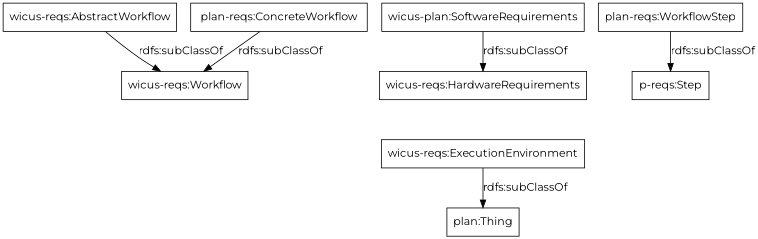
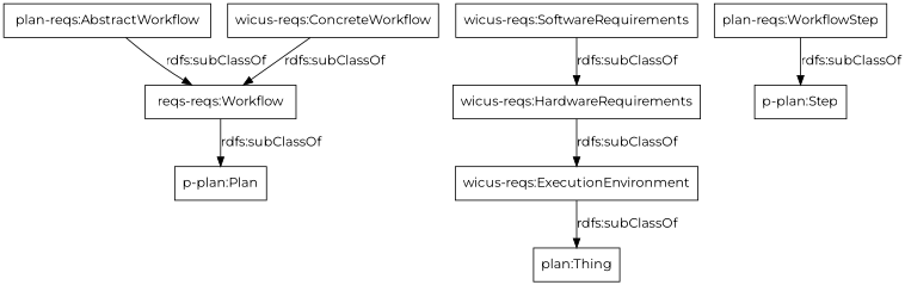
  digraph {
    fontname=Montserrat
    rankdir=TB
    node [color=black fontname=Montserrat shape=rectangle]
    edge [fontname=Montserrat]
-   "wicus-reqs:AbstractWorkflow"
-   "wicus-reqs:Workflow"
-   "wicus-reqs:SoftwareRequirements" [label="wicus-plan:SoftwareRequirements"]
+   "wicus-reqs:AbstractWorkflow" [label="plan-reqs:AbstractWorkflow"]
+   "wicus-reqs:Workflow" [label="reqs-reqs:Workflow"]
+   "p-plan:Plan"
+   "wicus-reqs:SoftwareRequirements"
    "wicus-reqs:HardwareRequirements"
    n6 [label="plan:Thing"]
    "wicus-reqs:ExecutionEnvironment"
    n8 [label="plan-reqs:WorkflowStep"]
-   "p-plan:Step" [label="p-reqs:Step"]
-   "wicus-reqs:ConcreteWorkflow" [label="plan-reqs:ConcreteWorkflow"]
+   "p-plan:Step"
+   "wicus-reqs:ConcreteWorkflow"
    "wicus-reqs:AbstractWorkflow" -> "wicus-reqs:Workflow" [label="rdfs:subClassOf"]
+   "wicus-reqs:Workflow" -> "p-plan:Plan" [label="rdfs:subClassOf"]
    "wicus-reqs:SoftwareRequirements" -> "wicus-reqs:HardwareRequirements" [label="rdfs:subClassOf"]
+   "wicus-reqs:HardwareRequirements" -> "wicus-reqs:ExecutionEnvironment" [label="rdfs:subClassOf"]
    "wicus-reqs:ExecutionEnvironment" -> n6 [label="rdfs:subClassOf"]
    n8 -> "p-plan:Step" [label="rdfs:subClassOf"]
    "wicus-reqs:ConcreteWorkflow" -> "wicus-reqs:Workflow" [label="rdfs:subClassOf"]
  }
